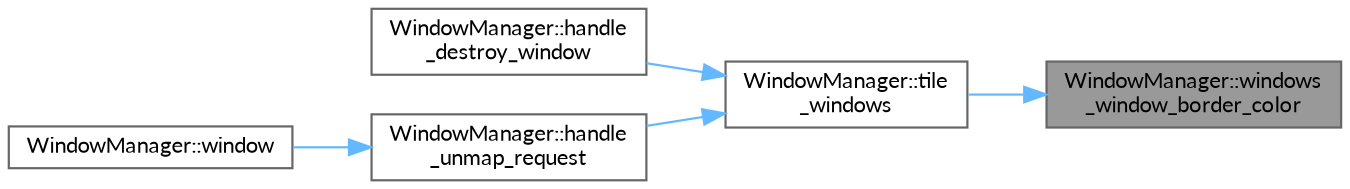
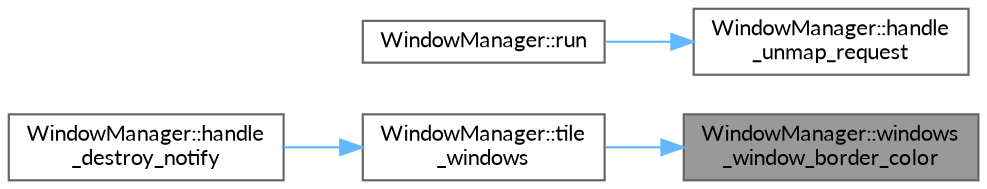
  digraph {
    fontname=Lato
    rankdir=RL
    node [color=grey40 fillcolor=white fontname=Lato fontsize=10 shape=box style=filled]
    edge [color=steelblue1 dir=back fontname=Lato fontsize=10 labelfontname=Helvetica labelfontsize=10 style=solid]
    n1 [color=gray40 fillcolor=grey60 fontcolor=black height=0.2 label="WindowManager::windows\l_window_border_color" width=0.4]
    n2 [height=0.2 label="WindowManager::tile\l_windows" width=0.4]
-   n3 [height=0.2 label="WindowManager::handle\l_destroy_window" width=0.4]
+   n3 [height=0.2 label="WindowManager::handle\l_destroy_notify" width=0.4]
    n4 [height=0.2 label="WindowManager::handle\l_unmap_request" width=0.4]
-   n5 [height=0.2 label="WindowManager::window" width=0.4]
+   n5 [height=0.2 label="WindowManager::run" width=0.4]
    n1 -> n2
    n2 -> n3
-   n2 -> n4
    n4 -> n5
  }
